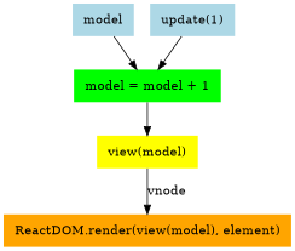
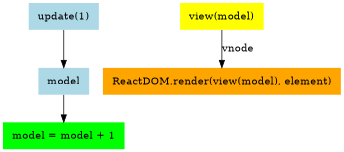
  digraph {
    node [fillcolor=lightblue shape=plaintext style=filled]
    n1 [label=<     <table border="0">       <tr>         <td>model</td>       </tr>     </table>   >]
    n2 [fillcolor=green label=<     <table border="0">       <tr>         <td>model = model + 1</td>       </tr>     </table>   >]
    n3 [fillcolor=yellow label=<     <table border="0">       <tr>         <td>view(model)</td>       </tr>     </table>   >]
    n4 [fillcolor=orange label=<     <table border="0">       <tr>         <td>ReactDOM.render(view(model), element)</td>       </tr>     </table>   >]
    n5 [label=<     <table border="0">       <tr>         <td>update(1)</td>       </tr>     </table>   >]
    n1 -> n2
-   n2 -> n3
    n3 -> n4 [label=vnode]
-   n5 -> n2
+   n5 -> n1
  }
